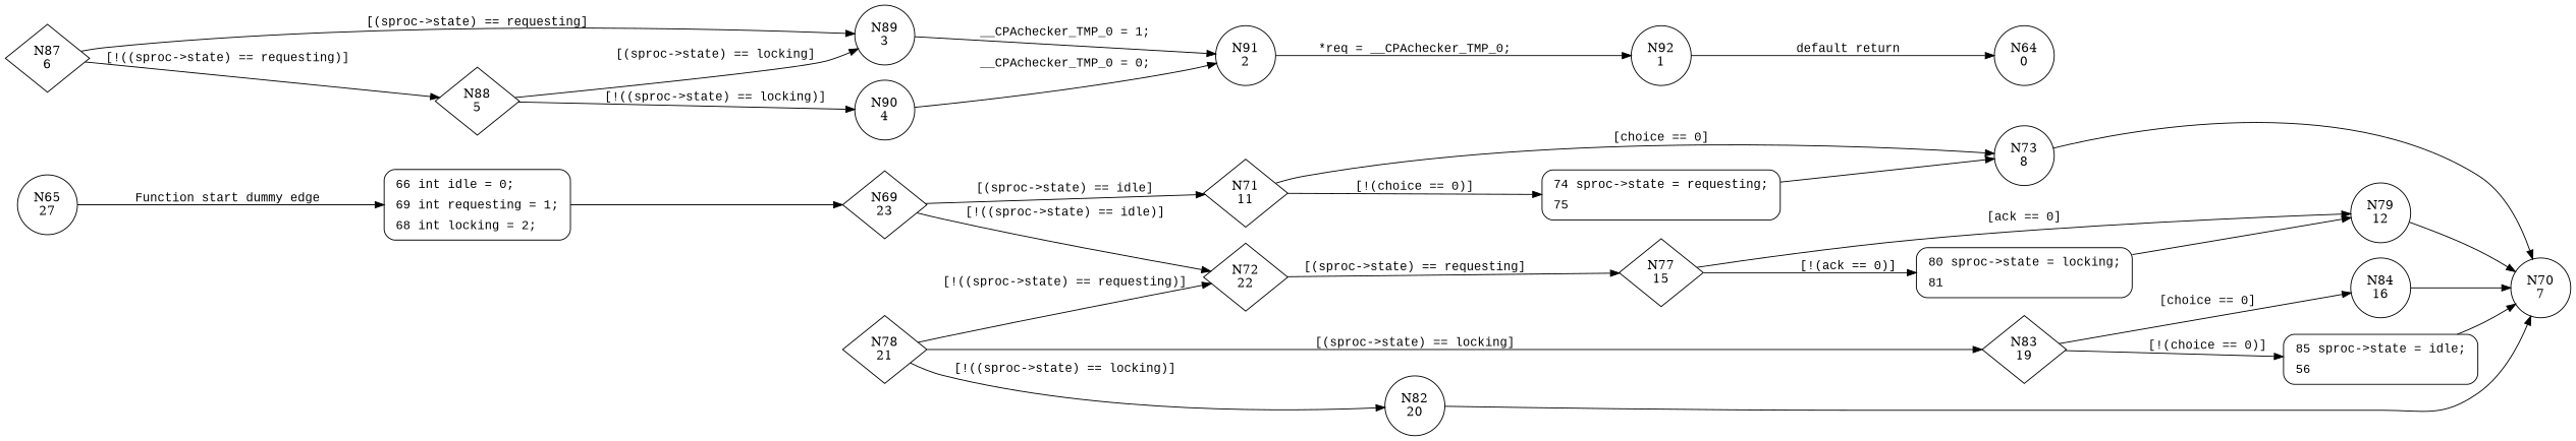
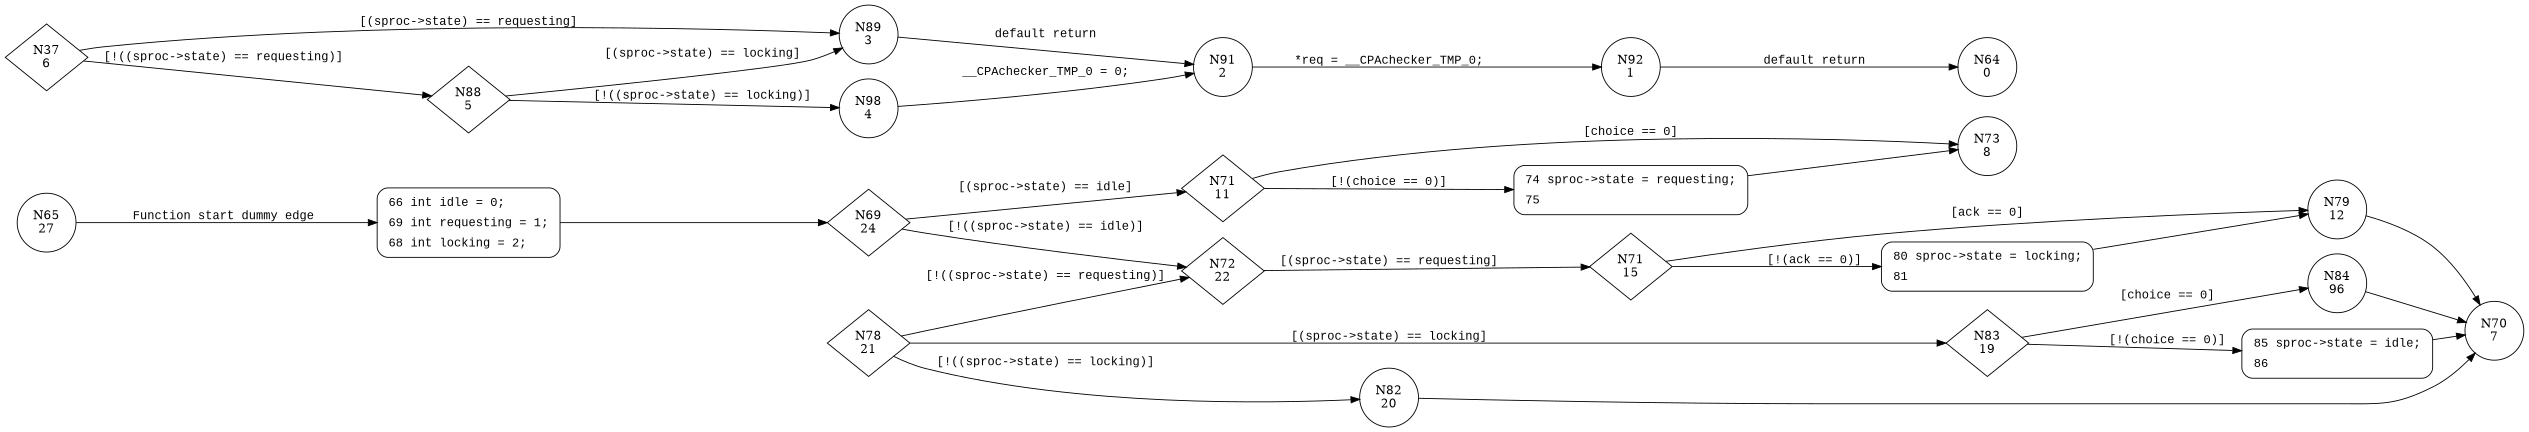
  digraph {
    rankdir=LR
    node [shape=circle]
    edge [fontname="Courier New"]
    n1 [label="N65\n27"]
    n2 [fillcolor=white fontname="Courier New" label=<<table border="0" cellborder="0" cellpadding="3" bgcolor="white"><tr><td align="right">66</td><td align="left">int idle = 0;</td></tr><tr><td align="right">69</td><td align="left">int requesting = 1;</td></tr><tr><td align="right">68</td><td align="left">int locking = 2;</td></tr></table>> penwidth=1 shape=Mrecord style="filled,bold"]
-   n3 [label="N69\n23" shape=diamond]
+   n3 [label="N69\n24" shape=diamond]
    n4 [label="N71\n11" shape=diamond]
    n5 [label="N72\n22" shape=diamond]
    n6 [label="N73\n8"]
    n7 [fillcolor=white fontname="Courier New" label=<<table border="0" cellborder="0" cellpadding="3" bgcolor="white"><tr><td align="right">74</td><td align="left">sproc-&gt;state = requesting;</td></tr><tr><td align="right">75</td><td align="left"></td></tr></table>> penwidth=1 shape=Mrecord style="filled,bold"]
-   n8 [label="N77\n15" shape=diamond]
+   n8 [label="N71\n15" shape=diamond]
    n9 [label="N70\n7"]
    n10 [label="N79\n12"]
    n11 [fillcolor=white fontname="Courier New" label=<<table border="0" cellborder="0" cellpadding="3" bgcolor="white"><tr><td align="right">80</td><td align="left">sproc-&gt;state = locking;</td></tr><tr><td align="right">81</td><td align="left"></td></tr></table>> penwidth=1 shape=Mrecord style="filled,bold"]
    n12 [label="N78\n21" shape=diamond]
    n13 [label="N83\n19" shape=diamond]
    n14 [label="N82\n20"]
-   n15 [label="N84\n16"]
-   n16 [fillcolor=white fontname="Courier New" label=<<table border="0" cellborder="0" cellpadding="3" bgcolor="white"><tr><td align="right">85</td><td align="left">sproc-&gt;state = idle;</td></tr><tr><td align="right">56</td><td align="left"></td></tr></table>> penwidth=1 shape=Mrecord style="filled,bold"]
-   n17 [label="N87\n6" shape=diamond]
+   n15 [label="N84\n96"]
+   n16 [fillcolor=white fontname="Courier New" label=<<table border="0" cellborder="0" cellpadding="3" bgcolor="white"><tr><td align="right">85</td><td align="left">sproc-&gt;state = idle;</td></tr><tr><td align="right">86</td><td align="left"></td></tr></table>> penwidth=1 shape=Mrecord style="filled,bold"]
+   n17 [label="N37\n6" shape=diamond]
    n18 [label="N89\n3"]
    n19 [label="N88\n5" shape=diamond]
    n20 [label="N91\n2"]
-   n21 [label="N90\n4"]
+   n21 [label="N98\n4"]
    n22 [label="N92\n1"]
    n23 [label="N64\n0"]
    n1 -> n2 [label="Function start dummy edge"]
    n2 -> n3 [fontname=""]
    n3 -> n4 [label="[(sproc->state) == idle]"]
    n3 -> n5 [label="[!((sproc->state) == idle)]"]
    n4 -> n6 [label="[choice == 0]"]
    n4 -> n7 [label="[!(choice == 0)]"]
    n5 -> n8 [label="[(sproc->state) == requesting]"]
-   n6 -> n9
    n7 -> n6 [fontname=""]
    n8 -> n10 [label="[ack == 0]"]
    n8 -> n11 [label="[!(ack == 0)]"]
    n10 -> n9
    n11 -> n10 [fontname=""]
    n12 -> n5 [label="[!((sproc->state) == requesting)]"]
    n12 -> n13 [label="[(sproc->state) == locking]"]
    n12 -> n14 [label="[!((sproc->state) == locking)]"]
    n13 -> n15 [label="[choice == 0]"]
    n13 -> n16 [label="[!(choice == 0)]"]
    n14 -> n9
    n15 -> n9
    n16 -> n9 [fontname=""]
    n17 -> n18 [label="[(sproc->state) == requesting]"]
    n17 -> n19 [label="[!((sproc->state) == requesting)]"]
-   n18 -> n20 [label="__CPAchecker_TMP_0 = 1;"]
+   n18 -> n20 [label="default return"]
    n19 -> n18 [label="[(sproc->state) == locking]"]
    n19 -> n21 [label="[!((sproc->state) == locking)]"]
    n20 -> n22 [label="*req = __CPAchecker_TMP_0;"]
    n21 -> n20 [label="__CPAchecker_TMP_0 = 0;"]
    n22 -> n23 [label="default return"]
  }
